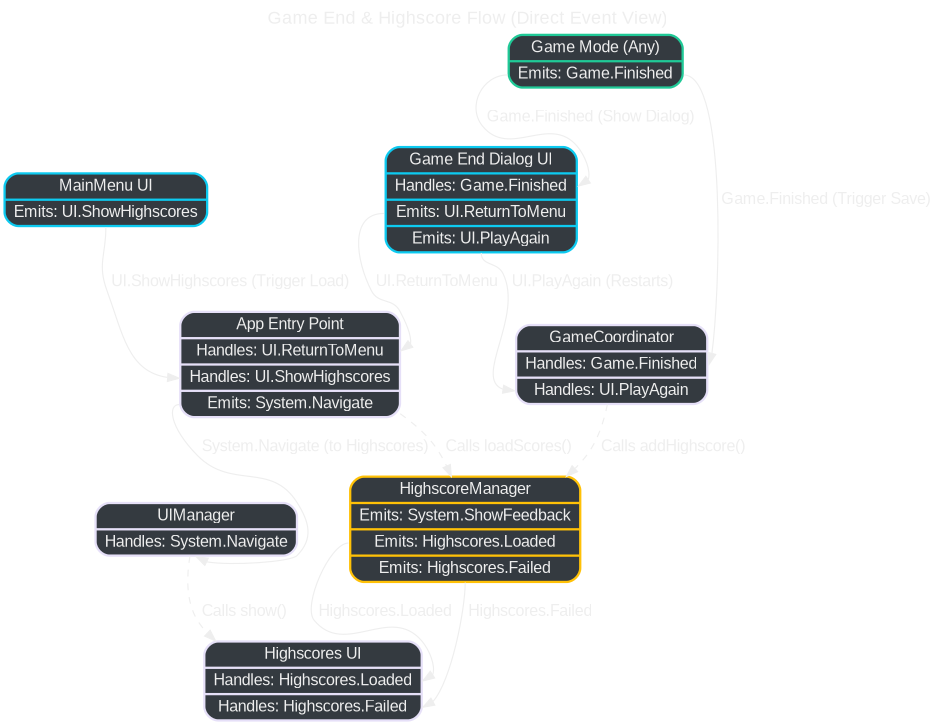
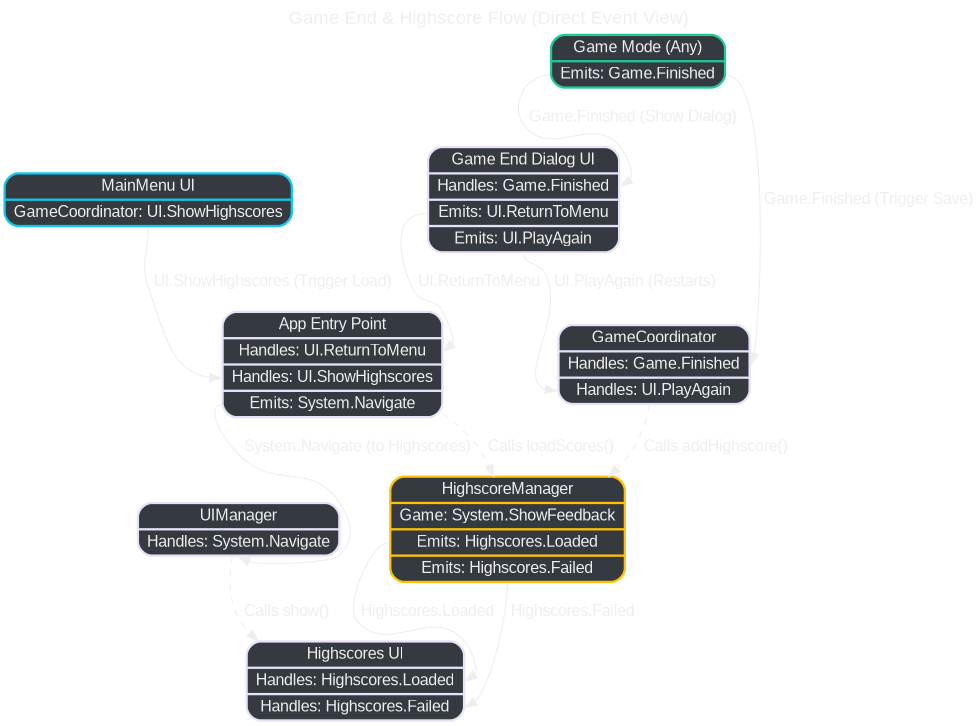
  digraph {
    fontcolor="#eeeeee"
    fontname=Arial
    fontsize=16
    label="Game End & Highscore Flow (Direct Event View)"
    labelloc=t
    rankdir=TD
    node [color="#e6e0f8" fillcolor="#343a40" fontcolor="#eeeeee" fontname=Arial penwidth=2 shape=record style="rounded,filled"]
    edge [color="#eeeeee" fontcolor="#eeeeee" fontname=Arial]
    n1 [color="#20c997" label="{ Game Mode (Any) | {<emits_fin> Emits: Game.Finished} }"]
-   n2 [color="#0dcaf0" label="{ Game End Dialog UI | {<handles_fin> Handles: Game.Finished} | {<emits_menu> Emits: UI.ReturnToMenu} | {<emits_play> Emits: UI.PlayAgain} }"]
+   n2 [label="{ Game End Dialog UI | {<handles_fin> Handles: Game.Finished} | {<emits_menu> Emits: UI.ReturnToMenu} | {<emits_play> Emits: UI.PlayAgain} }"]
    n3 [label="{ GameCoordinator | {<handles_fin> Handles: Game.Finished} | {<handles_play> Handles: UI.PlayAgain} }"]
    n4 [label="{ App Entry Point | {<handles_menu> Handles: UI.ReturnToMenu} | {<handles_hs> Handles: UI.ShowHighscores} | {<emits_nav> Emits: System.Navigate} }"]
-   n5 [color="#ffc107" label="{ HighscoreManager | {<emits_feedback> Emits: System.ShowFeedback} | {<emits_loaded> Emits: Highscores.Loaded} | {<emits_failed> Emits: Highscores.Failed} }"]
+   n5 [color="#ffc107" label="{ HighscoreManager | {<emits_feedback> Game: System.ShowFeedback} | {<emits_loaded> Emits: Highscores.Loaded} | {<emits_failed> Emits: Highscores.Failed} }"]
    n6 [label="{ UIManager | {<handles_nav> Handles: System.Navigate} }"]
    n7 [label="{ Highscores UI | {<handles_loaded> Handles: Highscores.Loaded} | {<handles_failed> Handles: Highscores.Failed} }"]
-   n8 [color="#0dcaf0" label="{ MainMenu UI | {<emits_hs> Emits: UI.ShowHighscores} }"]
+   n8 [color="#0dcaf0" label="{ MainMenu UI | {<emits_hs> GameCoordinator: UI.ShowHighscores} }"]
    n1 -> n2 [headport=handles_fin label=" Game.Finished (Show Dialog)" tailport=emits_fin]
    n1 -> n3 [headport=handles_fin label=" Game.Finished (Trigger Save)" tailport=emits_fin]
    n2 -> n3 [headport=handles_play label=" UI.PlayAgain (Restarts)" tailport=emits_play]
    n2 -> n4 [headport=handles_menu label=" UI.ReturnToMenu" tailport=emits_menu]
    n3 -> n5 [label=" Calls addHighscore()" style=dashed]
    n4 -> n5 [label=" Calls loadScores()" style=dashed]
    n4 -> n6 [headport=handles_nav label=" System.Navigate (to Highscores)" tailport=emits_nav]
    n5 -> n7 [headport=handles_loaded label=" Highscores.Loaded" tailport=emits_loaded]
    n5 -> n7 [headport=handles_failed label=" Highscores.Failed" tailport=emits_failed]
    n6 -> n7 [label=" Calls show()" style=dashed]
    n8 -> n4 [headport=handles_hs label=" UI.ShowHighscores (Trigger Load)" tailport=emits_hs]
  }
